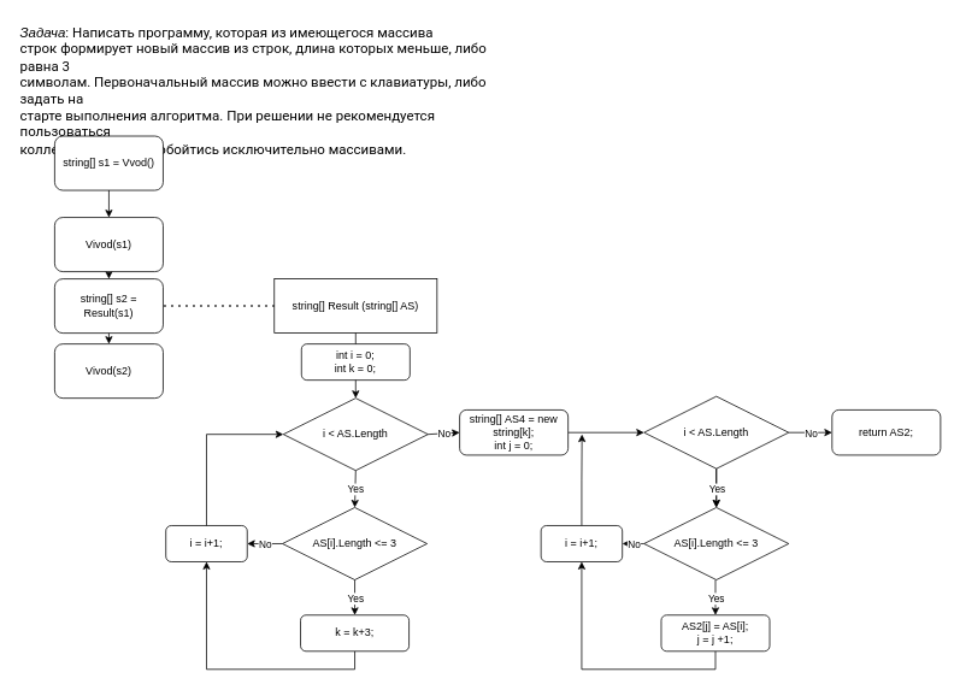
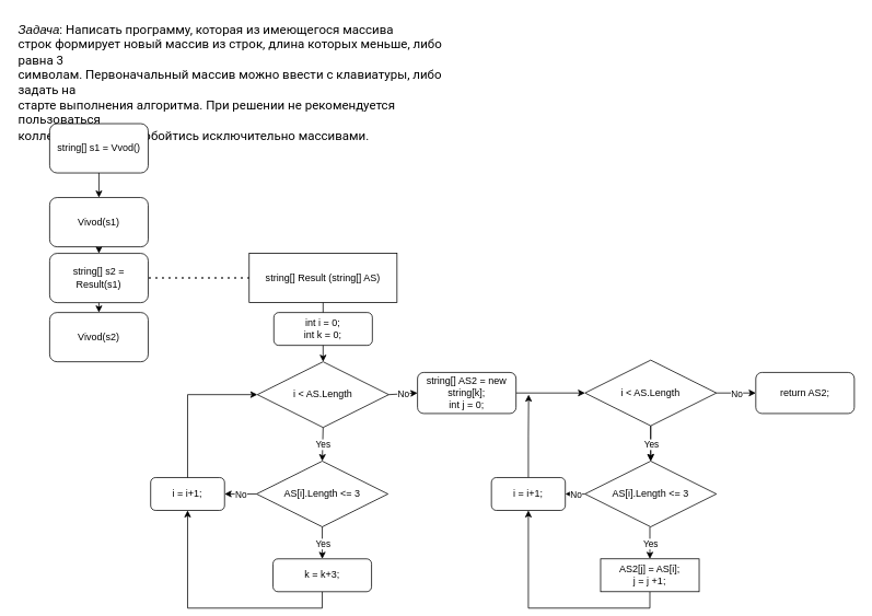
  <mxCell id="0" />
  <mxCell id="1" parent="0" />
  <mxCell id="2" value="&lt;em&gt;&lt;span style=&quot;font-size:11.5pt;line-height:107%;&#10;font-family:Roboto;mso-fareast-font-family:Calibri;mso-fareast-theme-font:minor-latin;&#10;mso-bidi-font-family:&amp;quot;Times New Roman&amp;quot;;mso-bidi-theme-font:minor-bidi;&#10;color:#2C2D30;background:white;mso-ansi-language:RU;mso-fareast-language:EN-US;&#10;mso-bidi-language:AR-SA&quot;&gt;Задача&lt;/span&gt;&lt;/em&gt;&lt;span style=&quot;font-size:11.5pt;&#10;line-height:107%;font-family:Roboto;mso-fareast-font-family:Calibri;mso-fareast-theme-font:&#10;minor-latin;mso-bidi-font-family:&amp;quot;Times New Roman&amp;quot;;mso-bidi-theme-font:minor-bidi;&#10;color:#2C2D30;background:white;mso-ansi-language:RU;mso-fareast-language:EN-US;&#10;mso-bidi-language:AR-SA&quot;&gt;: Написать программу, которая из имеющегося массива&#10;строк формирует новый массив из строк, длина которых меньше, либо равна 3&#10;символам. Первоначальный массив можно ввести с клавиатуры, либо задать на&#10;старте выполнения алгоритма. При решении не рекомендуется пользоваться&#10;коллекциями, лучше обойтись исключительно массивами.&lt;/span&gt;&lt;span style=&quot;font-size:11.5pt;line-height:107%;font-family:Roboto;mso-fareast-font-family:&#10;Calibri;mso-fareast-theme-font:minor-latin;mso-bidi-font-family:&amp;quot;Times New Roman&amp;quot;;&#10;mso-bidi-theme-font:minor-bidi;color:#2C2D30;mso-ansi-language:RU;mso-fareast-language:&#10;EN-US;mso-bidi-language:AR-SA&quot;&gt;&lt;br style=&quot;mso-special-character:line-break&quot;&gt;&#10;&lt;br style=&quot;mso-special-character:line-break&quot;&gt;&#10;&lt;/span&gt;" style="text;whiteSpace=wrap;html=1;" vertex="1" parent="1"><mxGeometry x="20" y="20" width="560" height="110" as="geometry" /></mxCell>
  <mxCell id="3" value="string[] s1 = Vvod()" style="rounded=1;whiteSpace=wrap;html=1;" vertex="1" parent="1"><mxGeometry x="60" y="150" width="120" height="60" as="geometry" /></mxCell>
  <mxCell id="4" style="edgeStyle=orthogonalEdgeStyle;rounded=0;orthogonalLoop=1;jettySize=auto;html=1;exitX=0.5;exitY=1;exitDx=0;exitDy=0;entryX=0.5;entryY=0;entryDx=0;entryDy=0;" edge="1" parent="1" source="5" target="8"><mxGeometry relative="1" as="geometry" /></mxCell>
  <mxCell id="5" value="Vivod(s1)" style="rounded=1;whiteSpace=wrap;html=1;" vertex="1" parent="1"><mxGeometry x="60" y="240" width="120" height="60" as="geometry" /></mxCell>
  <mxCell id="6" value="Vivod(s2)" style="rounded=1;whiteSpace=wrap;html=1;" vertex="1" parent="1"><mxGeometry x="60" y="380" width="120" height="60" as="geometry" /></mxCell>
  <mxCell id="7" style="edgeStyle=orthogonalEdgeStyle;rounded=0;orthogonalLoop=1;jettySize=auto;html=1;exitX=0.5;exitY=1;exitDx=0;exitDy=0;entryX=0.5;entryY=0;entryDx=0;entryDy=0;" edge="1" parent="1" source="8" target="6"><mxGeometry relative="1" as="geometry" /></mxCell>
  <mxCell id="8" value="string[] s2 = Result(s1)" style="rounded=1;whiteSpace=wrap;html=1;" vertex="1" parent="1"><mxGeometry x="60" y="308" width="120" height="60" as="geometry" /></mxCell>
  <mxCell id="9" value="" style="endArrow=classic;html=1;rounded=0;exitX=0.5;exitY=1;exitDx=0;exitDy=0;entryX=0.5;entryY=0;entryDx=0;entryDy=0;" edge="1" parent="1" source="3" target="5"><mxGeometry width="50" height="50" relative="1" as="geometry"><mxPoint x="360" y="260" as="sourcePoint" /><mxPoint x="410" y="210" as="targetPoint" /></mxGeometry></mxCell>
  <mxCell id="10" value="" style="endArrow=none;dashed=1;html=1;dashPattern=1 3;strokeWidth=2;rounded=0;entryX=1;entryY=0.5;entryDx=0;entryDy=0;exitX=0;exitY=0.5;exitDx=0;exitDy=0;" edge="1" parent="1" source="11" target="8"><mxGeometry width="50" height="50" relative="1" as="geometry"><mxPoint x="290" y="330" as="sourcePoint" /><mxPoint x="410" y="210" as="targetPoint" /></mxGeometry></mxCell>
  <mxCell id="11" value="string[] Result (string[] AS)" style="rounded=0;whiteSpace=wrap;html=1;" vertex="1" parent="1"><mxGeometry x="303" y="308" width="180" height="60" as="geometry" /></mxCell>
  <mxCell id="12" value="int i = 0;&lt;br&gt;int k = 0;" style="rounded=1;whiteSpace=wrap;html=1;" vertex="1" parent="1"><mxGeometry x="333" y="380" width="120" height="40" as="geometry" /></mxCell>
  <mxCell id="13" value="i &amp;lt; AS.Length" style="rhombus;whiteSpace=wrap;html=1;" vertex="1" parent="1"><mxGeometry x="313" y="440" width="160" height="80" as="geometry" /></mxCell>
  <mxCell id="14" value="AS[i].Length &amp;lt;= 3" style="rhombus;whiteSpace=wrap;html=1;" vertex="1" parent="1"><mxGeometry x="312" y="561" width="160" height="80" as="geometry" /></mxCell>
  <mxCell id="15" value="" style="endArrow=classic;html=1;rounded=0;exitX=0.5;exitY=1;exitDx=0;exitDy=0;entryX=0.5;entryY=0;entryDx=0;entryDy=0;" edge="1" parent="1" source="13" target="14"><mxGeometry relative="1" as="geometry"><mxPoint x="313" y="590" as="sourcePoint" /><mxPoint x="413" y="590" as="targetPoint" /></mxGeometry></mxCell>
  <mxCell id="16" value="Yes" style="edgeLabel;resizable=0;html=1;align=center;verticalAlign=middle;" connectable="0" vertex="1" parent="15"><mxGeometry relative="1" as="geometry" /></mxCell>
  <mxCell id="17" value="" style="endArrow=classic;html=1;rounded=0;exitX=0.5;exitY=1;exitDx=0;exitDy=0;entryX=0.5;entryY=0;entryDx=0;entryDy=0;" edge="1" parent="1" source="14" target="20"><mxGeometry relative="1" as="geometry"><mxPoint x="283" y="590" as="sourcePoint" /><mxPoint x="392" y="680" as="targetPoint" /></mxGeometry></mxCell>
  <mxCell id="18" value="Yes" style="edgeLabel;resizable=0;html=1;align=center;verticalAlign=middle;" connectable="0" vertex="1" parent="17"><mxGeometry relative="1" as="geometry" /></mxCell>
  <mxCell id="19" style="edgeStyle=orthogonalEdgeStyle;rounded=0;orthogonalLoop=1;jettySize=auto;html=1;exitX=0.5;exitY=1;exitDx=0;exitDy=0;" edge="1" parent="1" source="20" target="21"><mxGeometry relative="1" as="geometry" /></mxCell>
  <mxCell id="20" value="k = k+3;" style="rounded=1;whiteSpace=wrap;html=1;" vertex="1" parent="1"><mxGeometry x="332" y="680" width="120" height="40" as="geometry" /></mxCell>
  <mxCell id="21" value="i = i+1;" style="rounded=1;whiteSpace=wrap;html=1;" vertex="1" parent="1"><mxGeometry x="183" y="581" width="90" height="40" as="geometry" /></mxCell>
  <mxCell id="22" value="" style="endArrow=classic;html=1;rounded=0;entryX=1;entryY=0.5;entryDx=0;entryDy=0;exitX=0;exitY=0.5;exitDx=0;exitDy=0;" edge="1" parent="1" source="14" target="21"><mxGeometry relative="1" as="geometry"><mxPoint x="313" y="600" as="sourcePoint" /><mxPoint x="413" y="600" as="targetPoint" /></mxGeometry></mxCell>
  <mxCell id="23" value="No" style="edgeLabel;resizable=0;html=1;align=center;verticalAlign=middle;" connectable="0" vertex="1" parent="22"><mxGeometry relative="1" as="geometry" /></mxCell>
  <mxCell id="24" value="" style="endArrow=classic;html=1;rounded=0;entryX=0;entryY=0.5;entryDx=0;entryDy=0;exitX=0.5;exitY=0;exitDx=0;exitDy=0;" edge="1" parent="1" source="21" target="13"><mxGeometry relative="1" as="geometry"><mxPoint x="313" y="600" as="sourcePoint" /><mxPoint x="413" y="600" as="targetPoint" /><Array as="points"><mxPoint x="228" y="480" /></Array></mxGeometry></mxCell>
  <mxCell id="25" value="" style="endArrow=classic;html=1;rounded=0;exitX=1;exitY=0.5;exitDx=0;exitDy=0;entryX=0;entryY=0.5;entryDx=0;entryDy=0;" edge="1" parent="1" source="13" target="28"><mxGeometry relative="1" as="geometry"><mxPoint x="313" y="600" as="sourcePoint" /><mxPoint x="533" y="480" as="targetPoint" /></mxGeometry></mxCell>
  <mxCell id="26" value="No" style="edgeLabel;resizable=0;html=1;align=center;verticalAlign=middle;" connectable="0" vertex="1" parent="25"><mxGeometry relative="1" as="geometry" /></mxCell>
  <mxCell id="27" style="edgeStyle=orthogonalEdgeStyle;rounded=0;orthogonalLoop=1;jettySize=auto;html=1;exitX=1;exitY=0.5;exitDx=0;exitDy=0;entryX=0;entryY=0.5;entryDx=0;entryDy=0;" edge="1" parent="1" source="28" target="30"><mxGeometry relative="1" as="geometry"><mxPoint x="636" y="478" as="sourcePoint" /></mxGeometry></mxCell>
- <mxCell id="28" value="string[] AS4 = new string[k];&lt;br&gt;int j = 0;" style="rounded=1;whiteSpace=wrap;html=1;" vertex="1" parent="1"><mxGeometry x="508" y="453" width="120" height="50" as="geometry" /></mxCell>
+ <mxCell id="28" value="string[] AS2 = new string[k];&lt;br&gt;int j = 0;" style="rounded=1;whiteSpace=wrap;html=1;" vertex="1" parent="1"><mxGeometry x="508" y="453" width="120" height="50" as="geometry" /></mxCell>
  <mxCell id="29" value="" style="edgeStyle=orthogonalEdgeStyle;rounded=0;orthogonalLoop=1;jettySize=auto;html=1;" edge="1" parent="1" source="30" target="31"><mxGeometry relative="1" as="geometry" /></mxCell>
  <mxCell id="30" value="i &amp;lt; AS.Length" style="rhombus;whiteSpace=wrap;html=1;" vertex="1" parent="1"><mxGeometry x="712" y="438" width="160" height="80" as="geometry" /></mxCell>
  <mxCell id="31" value="AS[i].Length &amp;lt;= 3" style="rhombus;whiteSpace=wrap;html=1;" vertex="1" parent="1"><mxGeometry x="712" y="561" width="160" height="80" as="geometry" /></mxCell>
  <mxCell id="32" value="" style="endArrow=classic;html=1;rounded=0;entryX=0.5;entryY=0;entryDx=0;entryDy=0;exitX=0.5;exitY=1;exitDx=0;exitDy=0;" edge="1" parent="1" target="31" source="30"><mxGeometry relative="1" as="geometry"><mxPoint x="792" y="520" as="sourcePoint" /><mxPoint x="813" y="590" as="targetPoint" /></mxGeometry></mxCell>
  <mxCell id="33" value="Yes" style="edgeLabel;resizable=0;html=1;align=center;verticalAlign=middle;" connectable="0" vertex="1" parent="32"><mxGeometry relative="1" as="geometry" /></mxCell>
  <mxCell id="34" value="" style="endArrow=classic;html=1;rounded=0;exitX=0.5;exitY=1;exitDx=0;exitDy=0;entryX=0.5;entryY=0;entryDx=0;entryDy=0;" edge="1" parent="1" target="37"><mxGeometry relative="1" as="geometry"><mxPoint x="791" y="641" as="sourcePoint" /><mxPoint x="791" y="680" as="targetPoint" /></mxGeometry></mxCell>
  <mxCell id="35" value="Yes" style="edgeLabel;resizable=0;html=1;align=center;verticalAlign=middle;" connectable="0" vertex="1" parent="34"><mxGeometry relative="1" as="geometry" /></mxCell>
  <mxCell id="36" style="edgeStyle=orthogonalEdgeStyle;rounded=0;orthogonalLoop=1;jettySize=auto;html=1;exitX=0.5;exitY=1;exitDx=0;exitDy=0;entryX=0.5;entryY=1;entryDx=0;entryDy=0;" edge="1" parent="1" source="37" target="39"><mxGeometry relative="1" as="geometry" /></mxCell>
- <mxCell id="37" value="AS2[j] = AS[i];&lt;br&gt;j = j +1;" style="rounded=1;whiteSpace=wrap;html=1;" vertex="1" parent="1"><mxGeometry x="731" y="680" width="120" height="40" as="geometry" /></mxCell>
+ <mxCell id="37" value="AS2[j] = AS[i];&lt;br&gt;j = j +1;" style="whiteSpace=wrap;html=1;rounded=0;" vertex="1" parent="1"><mxGeometry x="731" y="680" width="120" height="40" as="geometry" /></mxCell>
  <mxCell id="38" style="edgeStyle=orthogonalEdgeStyle;rounded=0;orthogonalLoop=1;jettySize=auto;html=1;exitX=0.5;exitY=0;exitDx=0;exitDy=0;" edge="1" parent="1" source="39"><mxGeometry relative="1" as="geometry"><mxPoint x="643.333" y="480" as="targetPoint" /></mxGeometry></mxCell>
  <mxCell id="39" value="i = i+1;" style="rounded=1;whiteSpace=wrap;html=1;" vertex="1" parent="1"><mxGeometry x="598" y="581" width="90" height="40" as="geometry" /></mxCell>
  <mxCell id="40" value="" style="endArrow=classic;html=1;rounded=0;exitX=0;exitY=0.5;exitDx=0;exitDy=0;entryX=1;entryY=0.5;entryDx=0;entryDy=0;" edge="1" parent="1" source="31" target="39"><mxGeometry relative="1" as="geometry"><mxPoint x="391" y="580" as="sourcePoint" /><mxPoint x="491" y="580" as="targetPoint" /></mxGeometry></mxCell>
  <mxCell id="41" value="No" style="edgeLabel;resizable=0;html=1;align=center;verticalAlign=middle;" connectable="0" vertex="1" parent="40"><mxGeometry relative="1" as="geometry" /></mxCell>
  <mxCell id="42" value="" style="endArrow=classic;html=1;rounded=0;exitX=0.5;exitY=1;exitDx=0;exitDy=0;entryX=0.5;entryY=0;entryDx=0;entryDy=0;" edge="1" parent="1" source="12" target="13"><mxGeometry width="50" height="50" relative="1" as="geometry"><mxPoint x="430" y="600" as="sourcePoint" /><mxPoint x="480" y="550" as="targetPoint" /></mxGeometry></mxCell>
  <mxCell id="43" value="" style="endArrow=none;html=1;rounded=0;exitX=0.5;exitY=1;exitDx=0;exitDy=0;entryX=0.5;entryY=0;entryDx=0;entryDy=0;" edge="1" parent="1" source="11" target="12"><mxGeometry width="50" height="50" relative="1" as="geometry"><mxPoint x="430" y="600" as="sourcePoint" /><mxPoint x="480" y="550" as="targetPoint" /></mxGeometry></mxCell>
  <mxCell id="44" value="" style="endArrow=classic;html=1;rounded=0;exitX=1;exitY=0.5;exitDx=0;exitDy=0;" edge="1" parent="1" source="30"><mxGeometry relative="1" as="geometry"><mxPoint x="400" y="580" as="sourcePoint" /><mxPoint x="920" y="478" as="targetPoint" /></mxGeometry></mxCell>
  <mxCell id="45" value="No" style="edgeLabel;resizable=0;html=1;align=center;verticalAlign=middle;" connectable="0" vertex="1" parent="44"><mxGeometry relative="1" as="geometry" /></mxCell>
  <mxCell id="46" value="return AS2;" style="rounded=1;whiteSpace=wrap;html=1;" vertex="1" parent="1"><mxGeometry x="920" y="453" width="120" height="50" as="geometry" /></mxCell>
